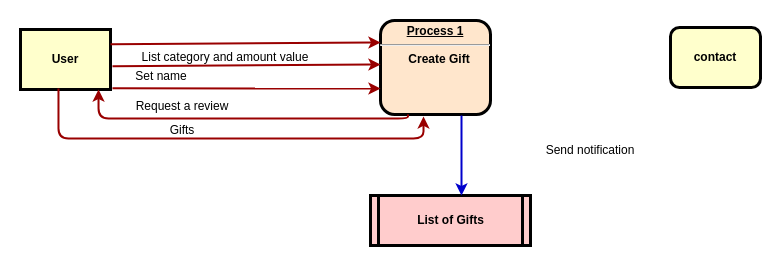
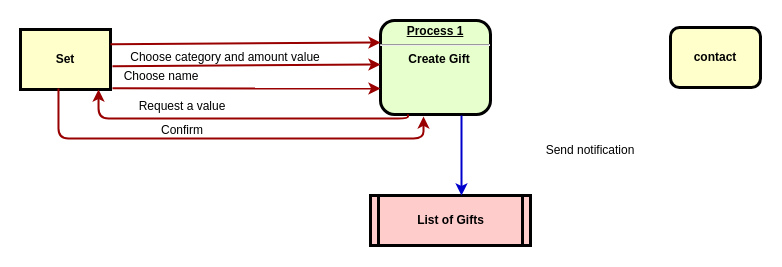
  <mxCell id="0" />
  <mxCell id="1" parent="0" />
- <mxCell id="2" value="&lt;p style=&quot;margin: 0px; margin-top: 4px; text-align: center; text-decoration: underline;&quot;&gt;&lt;strong&gt;Process 1&lt;br&gt;&lt;/strong&gt;&lt;/p&gt;&lt;hr&gt;&lt;p style=&quot;margin: 0px; margin-left: 8px;&quot;&gt;Create Gift&lt;br&gt;&lt;/p&gt;" style="verticalAlign=middle;align=center;overflow=fill;fontSize=12;fontFamily=Helvetica;html=1;rounded=1;fontStyle=1;strokeWidth=3;fillColor=#ffe6cc;" parent="1" vertex="1"><mxGeometry x="380" y="20" width="110" height="94" as="geometry" /></mxCell>
- <mxCell id="3" value="User" style="whiteSpace=wrap;align=center;verticalAlign=middle;fontStyle=1;strokeWidth=3;fillColor=#FFFFCC" parent="1" vertex="1"><mxGeometry x="20" y="29" width="90" height="60" as="geometry" /></mxCell>
+ <mxCell id="2" value="&lt;p style=&quot;margin: 0px; margin-top: 4px; text-align: center; text-decoration: underline;&quot;&gt;&lt;strong&gt;Process 1&lt;br&gt;&lt;/strong&gt;&lt;/p&gt;&lt;hr&gt;&lt;p style=&quot;margin: 0px; margin-left: 8px;&quot;&gt;Create Gift&lt;br&gt;&lt;/p&gt;" style="verticalAlign=middle;align=center;overflow=fill;fontSize=12;fontFamily=Helvetica;html=1;rounded=1;fontStyle=1;strokeWidth=3;fillColor=#E6FFCC" parent="1" vertex="1"><mxGeometry x="380" y="20" width="110" height="94" as="geometry" /></mxCell>
+ <mxCell id="3" value="Set" style="whiteSpace=wrap;align=center;verticalAlign=middle;fontStyle=1;strokeWidth=3;fillColor=#FFFFCC" parent="1" vertex="1"><mxGeometry x="20" y="29" width="90" height="60" as="geometry" /></mxCell>
  <mxCell id="4" value="List of Gifts" style="shape=process;whiteSpace=wrap;align=center;verticalAlign=middle;size=0.048;fontStyle=1;strokeWidth=3;fillColor=#FFCCCC" parent="1" vertex="1"><mxGeometry x="370" y="195" width="160" height="50" as="geometry" /></mxCell>
  <mxCell id="5" value="" style="edgeStyle=none;noEdgeStyle=1;strokeColor=#990000;strokeWidth=2" parent="1" edge="1"><mxGeometry width="100" height="100" relative="1" as="geometry"><mxPoint x="110" y="43.827" as="sourcePoint" /><mxPoint x="380" y="42" as="targetPoint" /></mxGeometry></mxCell>
  <mxCell id="6" value="" style="edgeStyle=none;noEdgeStyle=1;strokeColor=#990000;strokeWidth=2" edge="1" parent="1"><mxGeometry width="100" height="100" relative="1" as="geometry"><mxPoint x="112" y="65.827" as="sourcePoint" /><mxPoint x="380" y="64" as="targetPoint" /></mxGeometry></mxCell>
- <mxCell id="7" value="List category and amount value" style="text;html=1;strokeColor=none;fillColor=none;align=center;verticalAlign=middle;whiteSpace=wrap;rounded=0;" vertex="1" parent="1"><mxGeometry x="120" y="42" width="210" height="30" as="geometry" /></mxCell>
+ <mxCell id="7" value="Choose category and amount value" style="text;html=1;strokeColor=none;fillColor=none;align=center;verticalAlign=middle;whiteSpace=wrap;rounded=0;" vertex="1" parent="1"><mxGeometry x="120" y="42" width="210" height="30" as="geometry" /></mxCell>
  <mxCell id="8" value="" style="edgeStyle=none;noEdgeStyle=1;strokeColor=#990000;strokeWidth=2" edge="1" parent="1"><mxGeometry width="100" height="100" relative="1" as="geometry"><mxPoint x="112" y="87.827" as="sourcePoint" /><mxPoint x="380" y="88" as="targetPoint" /></mxGeometry></mxCell>
- <mxCell id="9" value="Set name" style="text;html=1;strokeColor=none;fillColor=none;align=center;verticalAlign=middle;whiteSpace=wrap;rounded=0;" vertex="1" parent="1"><mxGeometry x="56" y="61" width="210" height="30" as="geometry" /></mxCell>
+ <mxCell id="9" value="Choose name" style="text;html=1;strokeColor=none;fillColor=none;align=center;verticalAlign=middle;whiteSpace=wrap;rounded=0;" vertex="1" parent="1"><mxGeometry x="56" y="61" width="210" height="30" as="geometry" /></mxCell>
  <mxCell id="10" value="" style="edgeStyle=elbowEdgeStyle;strokeColor=#990000;strokeWidth=2;elbow=vertical;entryX=0.867;entryY=1;entryDx=0;entryDy=0;entryPerimeter=0;exitX=0.25;exitY=1;exitDx=0;exitDy=0;" edge="1" parent="1" source="2" target="3"><mxGeometry width="100" height="100" relative="1" as="geometry"><mxPoint x="540" y="108.002" as="sourcePoint" /><mxPoint x="120" y="109.617" as="targetPoint" /><Array as="points"><mxPoint x="250" y="118" /></Array></mxGeometry></mxCell>
- <mxCell id="11" value="Request a review" style="text;html=1;strokeColor=none;fillColor=none;align=center;verticalAlign=middle;whiteSpace=wrap;rounded=0;" vertex="1" parent="1"><mxGeometry x="97" y="91" width="170" height="30" as="geometry" /></mxCell>
+ <mxCell id="11" value="Request a value" style="text;html=1;strokeColor=none;fillColor=none;align=center;verticalAlign=middle;whiteSpace=wrap;rounded=0;" vertex="1" parent="1"><mxGeometry x="97" y="91" width="170" height="30" as="geometry" /></mxCell>
  <mxCell id="12" value="" style="edgeStyle=elbowEdgeStyle;strokeColor=#990000;strokeWidth=2;exitX=0.422;exitY=0.983;exitDx=0;exitDy=0;exitPerimeter=0;entryX=0.391;entryY=1.021;entryDx=0;entryDy=0;elbow=vertical;entryPerimeter=0;" edge="1" parent="1" source="3" target="2"><mxGeometry width="100" height="100" relative="1" as="geometry"><mxPoint x="57" y="137.827" as="sourcePoint" /><mxPoint x="477" y="136.212" as="targetPoint" /><Array as="points"><mxPoint x="330" y="138" /></Array></mxGeometry></mxCell>
- <mxCell id="13" value="Gifts " style="text;html=1;strokeColor=none;fillColor=none;align=center;verticalAlign=middle;whiteSpace=wrap;rounded=0;" vertex="1" parent="1"><mxGeometry x="97" y="115" width="170" height="30" as="geometry" /></mxCell>
+ <mxCell id="13" value="Confirm " style="text;html=1;strokeColor=none;fillColor=none;align=center;verticalAlign=middle;whiteSpace=wrap;rounded=0;" vertex="1" parent="1"><mxGeometry x="97" y="115" width="170" height="30" as="geometry" /></mxCell>
  <mxCell id="14" value="" style="endArrow=classic;html=1;rounded=0;elbow=vertical;exitX=0.5;exitY=1;exitDx=0;exitDy=0;entryX=0.5;entryY=0;entryDx=0;entryDy=0;strokeWidth=2;strokeColor=#0000CC;" edge="1" parent="1"><mxGeometry width="50" height="50" relative="1" as="geometry"><mxPoint x="461" y="115" as="sourcePoint" /><mxPoint x="461" y="195" as="targetPoint" /></mxGeometry></mxCell>
  <mxCell id="15" value="contact" style="whiteSpace=wrap;align=center;verticalAlign=middle;fontStyle=1;strokeWidth=3;fillColor=#FFFFCC;rounded=1;" vertex="1" parent="1"><mxGeometry x="670" y="27" width="90" height="60" as="geometry" /></mxCell>
  <mxCell id="16" value="Send notification" style="text;html=1;strokeColor=none;fillColor=none;align=center;verticalAlign=middle;whiteSpace=wrap;rounded=0;" vertex="1" parent="1"><mxGeometry x="540" y="135" width="100" height="30" as="geometry" /></mxCell>
